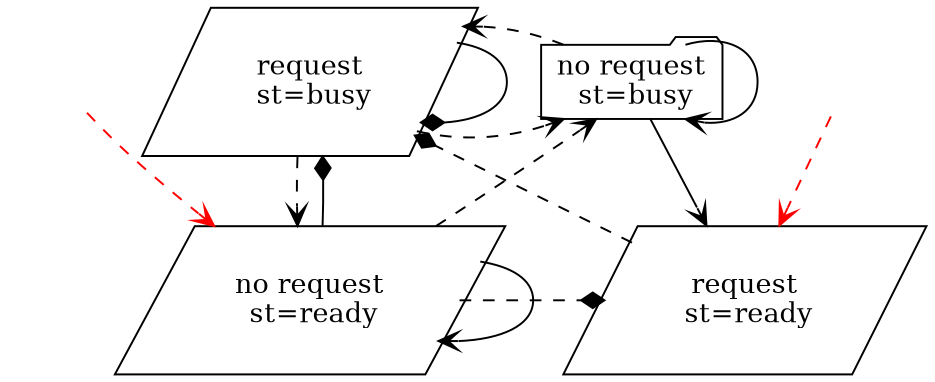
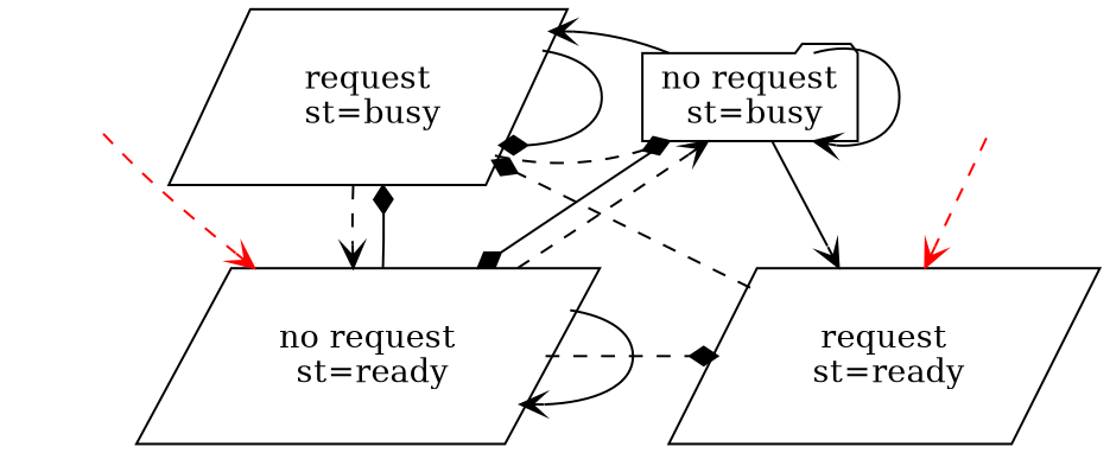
  digraph {
    rankdir=TB
    node [shape=parallelogram]
    edge [arrowhead=vee style=dashed]
    n1 [label="request\n st=busy"]
    n2 [label="no request\n st=busy" shape=folder]
    n3 [label="no request\n st=ready"]
    n4 [label="request\n st=ready"]
    i1 [style=invis shape=""]
    i3 [style=invis shape=""]
    subgraph sub_1 {
      n1
      n2
    }
    subgraph sub_2 {
      n1
      n2
      n3
    }
    subgraph sub_3 {
      n1
      n2
      n3
      n4
    }
    subgraph sub_4 {
      n1
      n2
      n3
      n4
    }
    subgraph sub_5 {
      rank=same
      i1
      i3
    }
    subgraph sub_6 {
      rank=same
      n3
      n4
    }
    subgraph sub_7 {
      rank=same
      n1
      n2
    }
    n1 -> n1 [arrowhead=diamond style=solid]
-   n1 -> n2
+   n1 -> n2 [arrowhead=diamond]
    n1 -> n3
-   n2 -> n1
+   n2 -> n1 [style=solid]
    n2 -> n2 [style=solid]
+   n2 -> n3 [arrowhead=diamond style=solid]
    n2 -> n4 [style=solid]
    n3 -> n1 [arrowhead=diamond style=solid]
    n3 -> n2
    n3 -> n3 [style=solid]
    n3 -> n4 [arrowhead=diamond]
    n4 -> n1 [arrowhead=diamond]
    i1 -> n4 [color=red]
    i3 -> n3 [color=red]
  }
